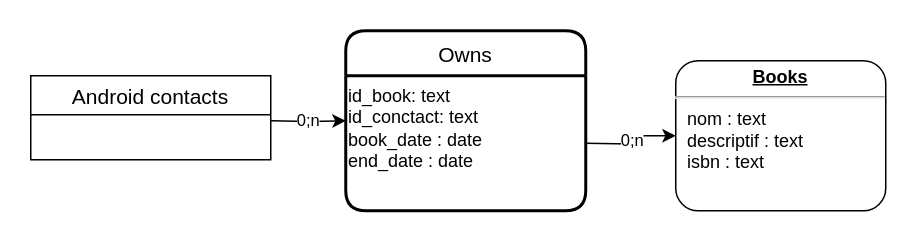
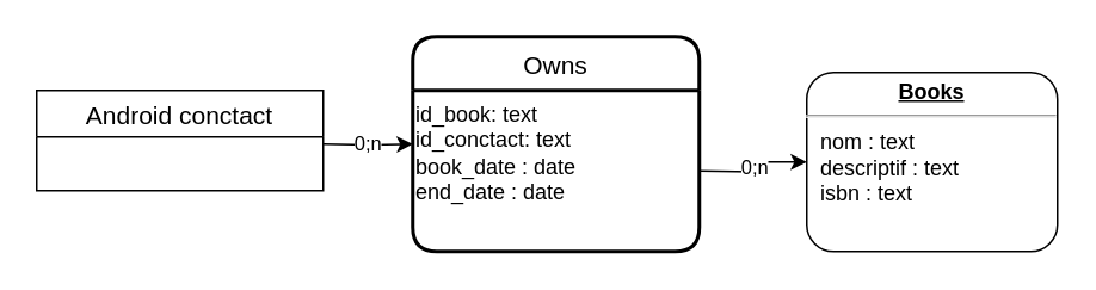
  <mxCell id="0" />
  <mxCell id="1" parent="0" />
  <mxCell id="2" value="&lt;p style=&quot;margin: 0px ; margin-top: 4px ; text-align: center ; text-decoration: underline&quot;&gt;&lt;b&gt;Books&lt;/b&gt;&lt;/p&gt;&lt;hr&gt;&lt;p style=&quot;margin: 0px ; margin-left: 8px&quot;&gt;nom : text&lt;br&gt;descriptif : text&lt;br&gt;&lt;/p&gt;&lt;p style=&quot;margin: 0px ; margin-left: 8px&quot;&gt;isbn : text&lt;/p&gt;" style="verticalAlign=top;align=left;overflow=fill;fontSize=12;fontFamily=Helvetica;html=1;shadow=0;comic=0;labelBackgroundColor=none;strokeWidth=1;rounded=1;" parent="1" vertex="1"><mxGeometry x="450" y="40" width="140" height="100" as="geometry" /></mxCell>
  <mxCell id="3" value="0;n" style="edgeStyle=orthogonalEdgeStyle;rounded=0;orthogonalLoop=1;jettySize=auto;html=1;exitX=1;exitY=0.5;exitDx=0;exitDy=0;entryX=0;entryY=0.5;entryDx=0;entryDy=0;" parent="1" target="4" edge="1"><mxGeometry relative="1" as="geometry"><mxPoint x="180" y="80" as="sourcePoint" /></mxGeometry></mxCell>
  <mxCell id="4" value="Owns" style="swimlane;childLayout=stackLayout;horizontal=1;startSize=30;horizontalStack=0;rounded=1;fontSize=14;fontStyle=0;strokeWidth=2;resizeParent=0;resizeLast=1;shadow=0;dashed=0;align=center;" parent="1" vertex="1"><mxGeometry x="230" y="20" width="160" height="120" as="geometry" /></mxCell>
  <mxCell id="5" value="id_book: text&lt;br&gt;id_conctact: text&lt;br&gt;book_date : date&lt;br&gt;end_date : date" style="text;html=1;align=left;verticalAlign=top;resizable=0;points=[];autosize=1;strokeColor=none;fillColor=none;" parent="4" vertex="1"><mxGeometry y="30" width="160" height="90" as="geometry" /></mxCell>
  <mxCell id="6" value="0;n" style="edgeStyle=orthogonalEdgeStyle;rounded=0;orthogonalLoop=1;jettySize=auto;html=1;exitX=1;exitY=0.5;exitDx=0;exitDy=0;entryX=0;entryY=0.5;entryDx=0;entryDy=0;" parent="1" target="2" edge="1"><mxGeometry relative="1" as="geometry"><mxPoint x="390" y="95" as="sourcePoint" /></mxGeometry></mxCell>
- <mxCell id="7" value="Android contacts" style="swimlane;fontStyle=0;childLayout=stackLayout;horizontal=1;startSize=26;horizontalStack=0;resizeParent=1;resizeParentMax=0;resizeLast=0;collapsible=1;marginBottom=0;align=center;fontSize=14;" parent="1" vertex="1"><mxGeometry x="20" y="50" width="160" height="56" as="geometry" /></mxCell>
+ <mxCell id="7" value="Android conctact" style="swimlane;fontStyle=0;childLayout=stackLayout;horizontal=1;startSize=26;horizontalStack=0;resizeParent=1;resizeParentMax=0;resizeLast=0;collapsible=1;marginBottom=0;align=center;fontSize=14;" parent="1" vertex="1"><mxGeometry x="20" y="50" width="160" height="56" as="geometry" /></mxCell>
